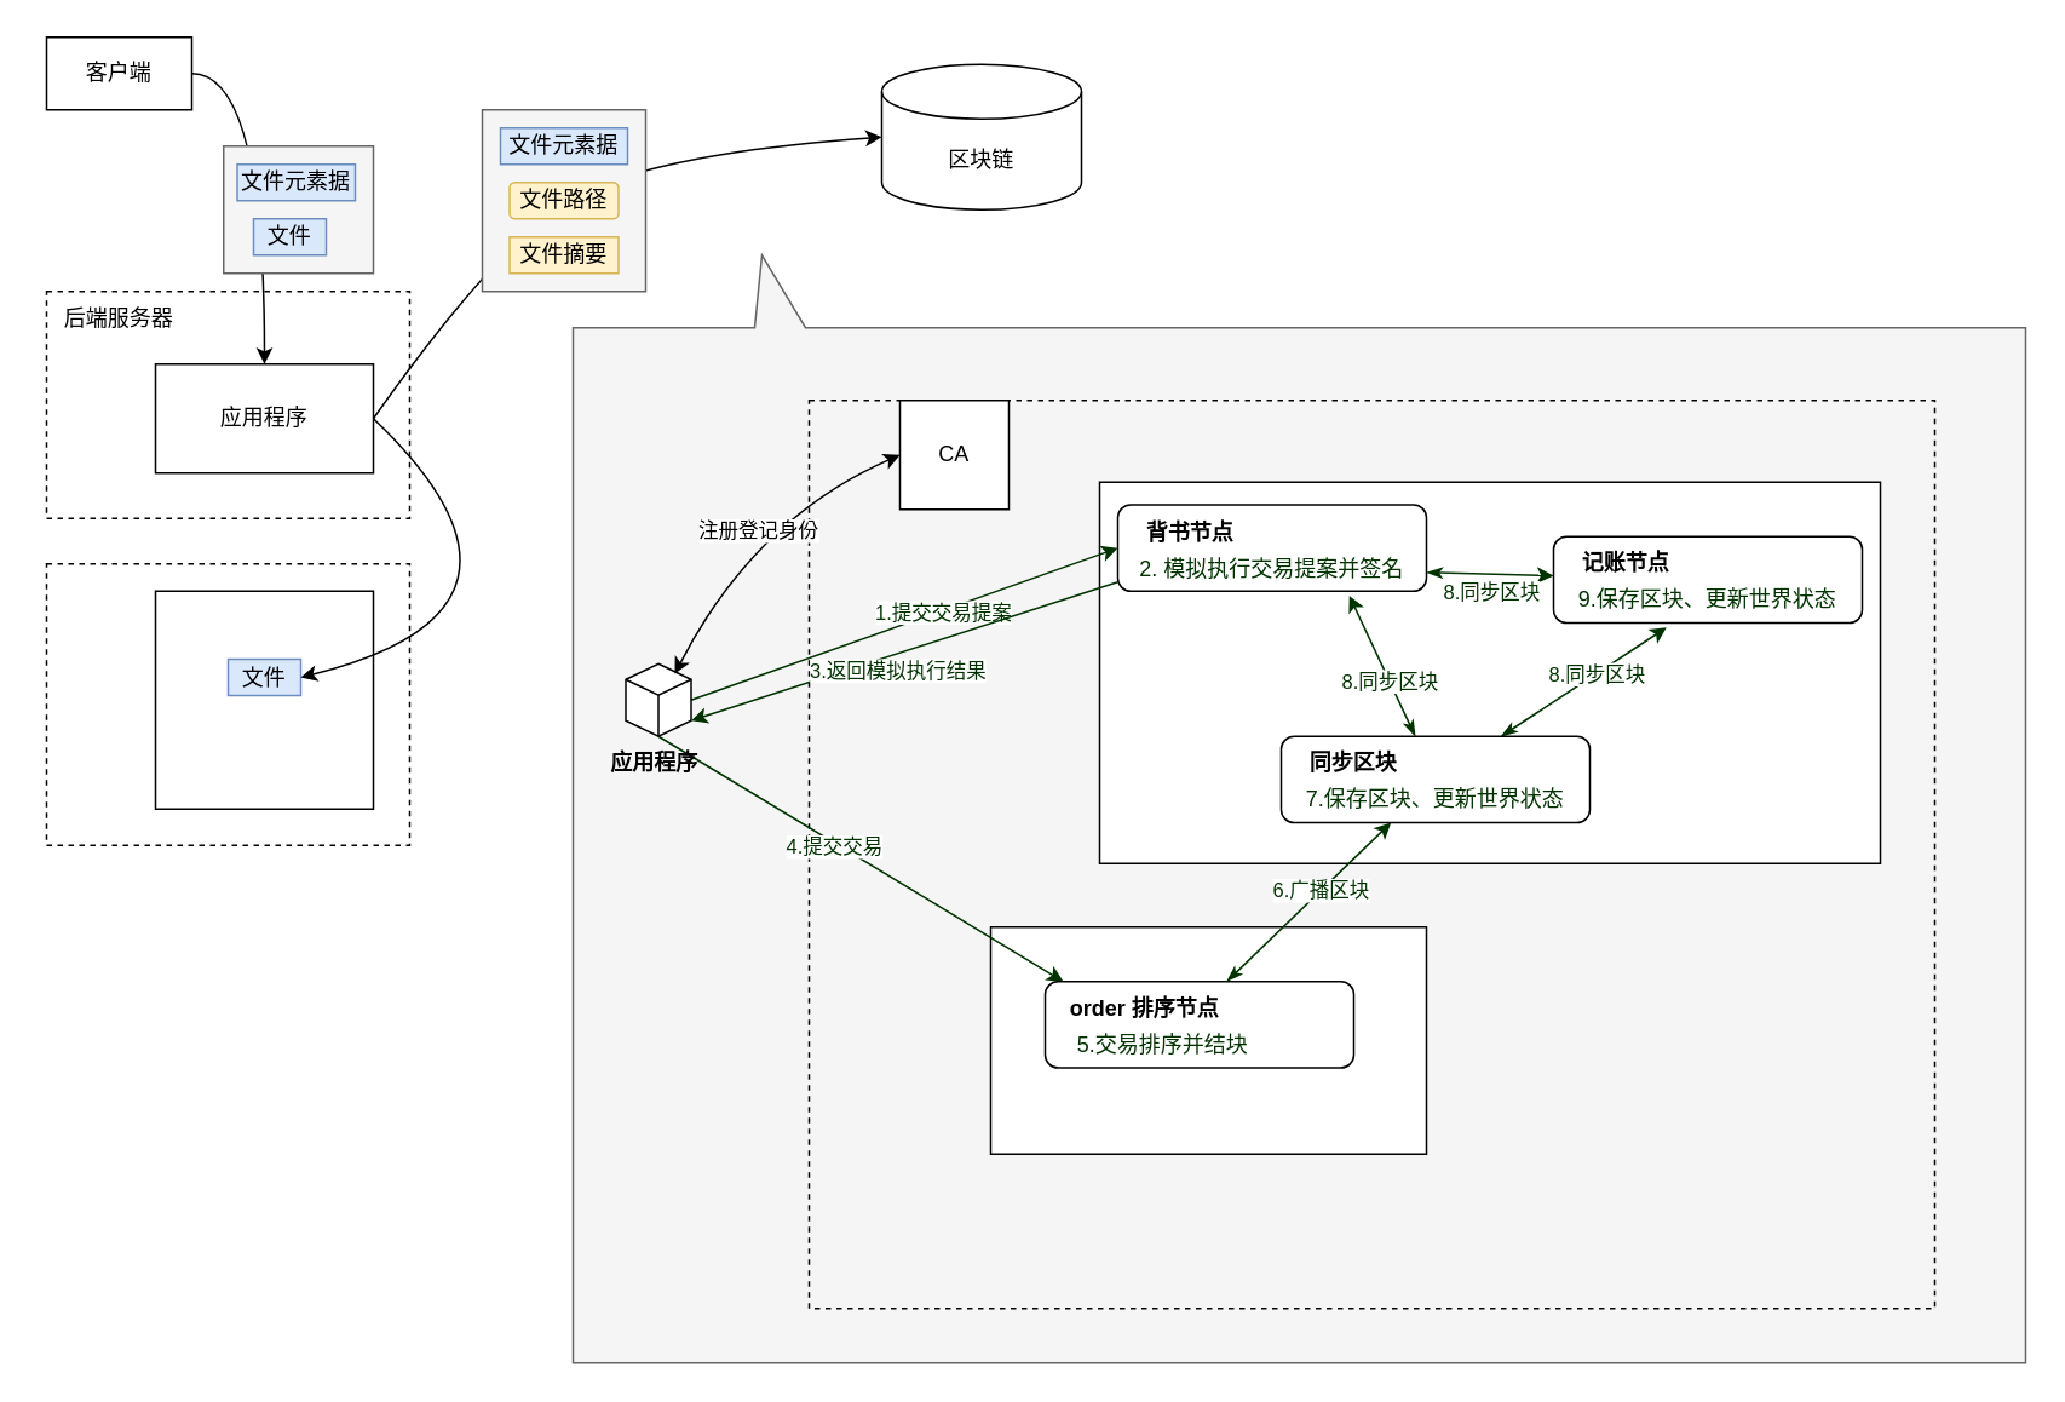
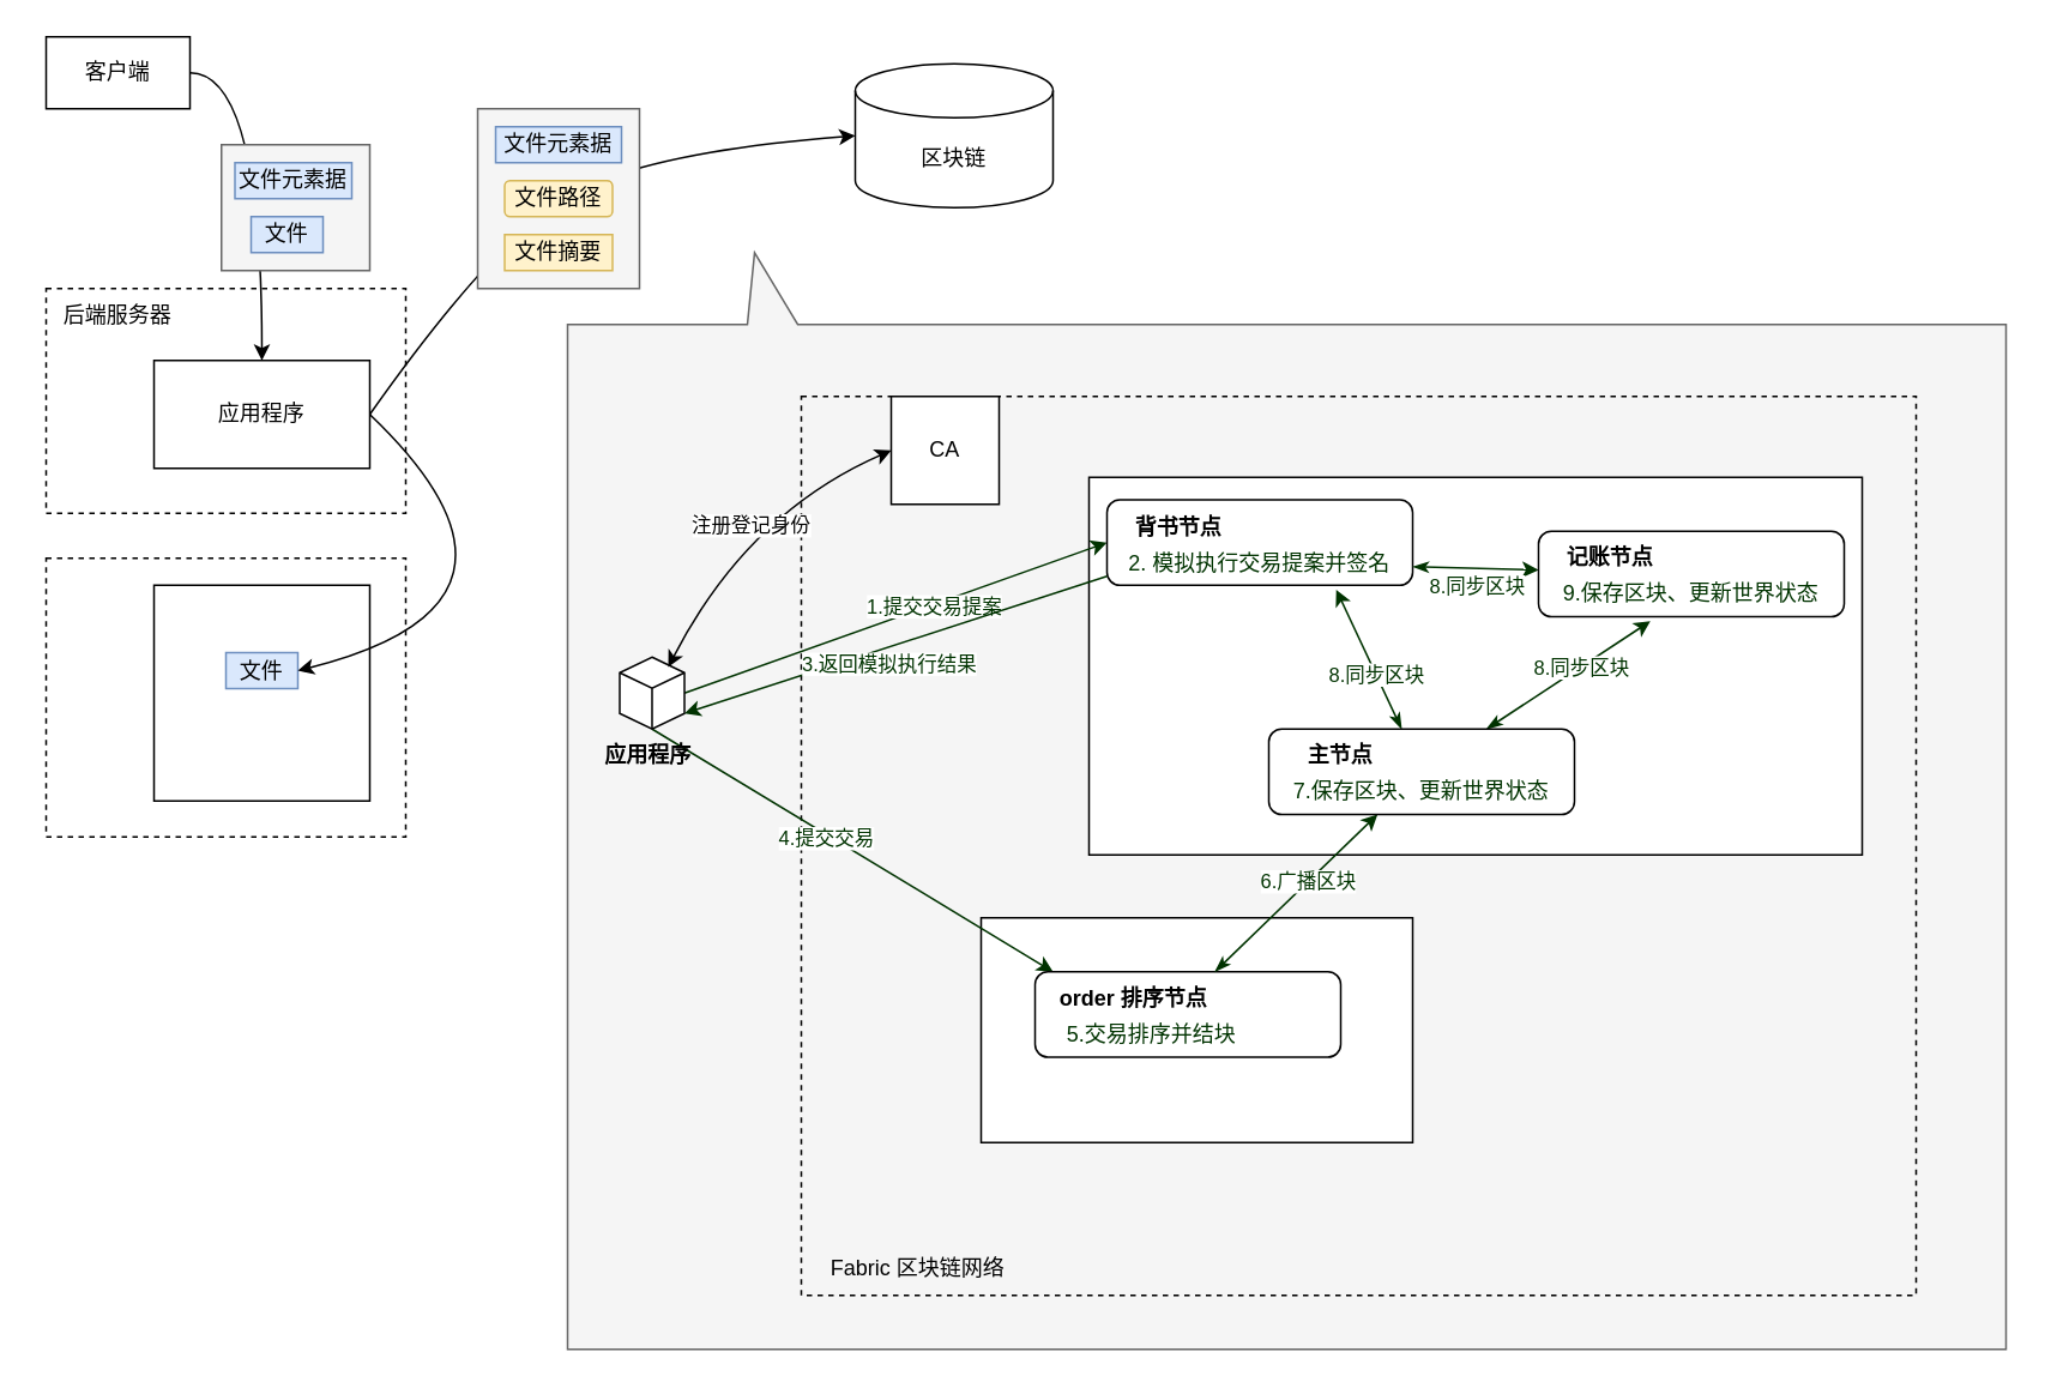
  <mxCell id="0" />
  <mxCell id="1" parent="0" />
  <mxCell id="2" value="" style="shape=callout;whiteSpace=wrap;html=1;perimeter=calloutPerimeter;fontColor=#333333;fillColor=#f5f5f5;rotation=-180;base=28;position2=0.87;size=40;position=0.84;strokeColor=#666666;" vertex="1" parent="1"><mxGeometry x="315" y="140" width="800" height="610" as="geometry" /></mxCell>
  <mxCell id="3" value="" style="rounded=0;whiteSpace=wrap;html=1;fillColor=none;dashed=1;" vertex="1" parent="1"><mxGeometry x="445" y="220" width="620" height="500" as="geometry" /></mxCell>
  <mxCell id="4" value="" style="rounded=0;whiteSpace=wrap;html=1;fontColor=#003300;fillColor=default;" vertex="1" parent="1"><mxGeometry x="545" y="510" width="240" height="125" as="geometry" /></mxCell>
  <mxCell id="5" value="" style="rounded=0;whiteSpace=wrap;html=1;dashed=1;fillColor=none;" vertex="1" parent="1"><mxGeometry x="25" y="160" width="200" height="125" as="geometry" /></mxCell>
  <mxCell id="6" style="edgeStyle=orthogonalEdgeStyle;curved=1;rounded=0;orthogonalLoop=1;jettySize=auto;html=1;exitX=1;exitY=0.5;exitDx=0;exitDy=0;fontSize=12;" parent="1" source="7" target="8" edge="1"><mxGeometry relative="1" as="geometry" /></mxCell>
  <mxCell id="7" value="客户端" style="rounded=0;whiteSpace=wrap;html=1;" parent="1" vertex="1"><mxGeometry x="25" y="20" width="80" height="40" as="geometry" /></mxCell>
  <mxCell id="8" value="应用程序" style="rounded=0;whiteSpace=wrap;html=1;" parent="1" vertex="1"><mxGeometry x="85" y="200" width="120" height="60" as="geometry" /></mxCell>
  <mxCell id="9" value="" style="whiteSpace=wrap;html=1;aspect=fixed;" parent="1" vertex="1"><mxGeometry x="85" y="325" width="120" height="120" as="geometry" /></mxCell>
  <mxCell id="10" value="文件" style="rounded=0;whiteSpace=wrap;html=1;fontSize=12;fillColor=#dae8fc;strokeColor=#6c8ebf;" parent="1" vertex="1"><mxGeometry x="125" y="362.5" width="40" height="20" as="geometry" /></mxCell>
  <mxCell id="11" value="" style="rounded=0;whiteSpace=wrap;html=1;fontSize=12;fillColor=#f5f5f5;fontColor=#333333;strokeColor=#666666;" parent="1" vertex="1"><mxGeometry x="122.5" y="80" width="82.5" height="70" as="geometry" /></mxCell>
  <mxCell id="12" value="文件" style="rounded=0;whiteSpace=wrap;html=1;fontSize=12;fillColor=#dae8fc;strokeColor=#6c8ebf;" parent="1" vertex="1"><mxGeometry x="139" y="120" width="40" height="20" as="geometry" /></mxCell>
  <mxCell id="13" value="文件元素据" style="rounded=0;whiteSpace=wrap;html=1;fontSize=12;fillColor=#dae8fc;strokeColor=#6c8ebf;" parent="1" vertex="1"><mxGeometry x="130" y="90" width="65" height="20" as="geometry" /></mxCell>
  <mxCell id="14" value="后端服务器" style="text;html=1;strokeColor=none;fillColor=none;align=center;verticalAlign=middle;whiteSpace=wrap;rounded=0;fontSize=12;" parent="1" vertex="1"><mxGeometry x="20" y="160" width="90" height="30" as="geometry" /></mxCell>
  <mxCell id="15" value="" style="curved=1;endArrow=classic;html=1;rounded=0;exitX=1;exitY=0.5;exitDx=0;exitDy=0;entryX=1;entryY=0.5;entryDx=0;entryDy=0;" edge="1" parent="1" source="8" target="10"><mxGeometry width="50" height="50" relative="1" as="geometry"><mxPoint x="180" y="335" as="sourcePoint" /><mxPoint x="230" y="285" as="targetPoint" /><Array as="points"><mxPoint x="315" y="335" /></Array></mxGeometry></mxCell>
  <mxCell id="16" value="" style="rounded=0;whiteSpace=wrap;html=1;fillColor=none;dashed=1;" vertex="1" parent="1"><mxGeometry x="25" y="310" width="200" height="155" as="geometry" /></mxCell>
  <mxCell id="17" value="" style="rounded=0;whiteSpace=wrap;html=1;fillColor=default;" vertex="1" parent="1"><mxGeometry x="605" y="265" width="430" height="210" as="geometry" /></mxCell>
  <mxCell id="18" value="CA" style="whiteSpace=wrap;html=1;aspect=fixed;" vertex="1" parent="1"><mxGeometry x="495" y="220" width="60" height="60" as="geometry" /></mxCell>
- <mxCell id="20" value="区块链" style="shape=cylinder3;whiteSpace=wrap;html=1;boundedLbl=1;backgroundOutline=1;size=15;fillColor=default;" vertex="1" parent="1"><mxGeometry x="485" y="35" width="110" height="80" as="geometry" /></mxCell>
+ <mxCell id="19" value="Fabric 区块链网络" style="text;html=1;strokeColor=none;fillColor=none;align=center;verticalAlign=middle;whiteSpace=wrap;rounded=0;fontSize=12;" vertex="1" parent="1"><mxGeometry x="445" y="690" width="130" height="30" as="geometry" /></mxCell>
+ <mxCell id="20" value="区块链" style="shape=cylinder3;whiteSpace=wrap;html=1;boundedLbl=1;backgroundOutline=1;size=15;fillColor=default;" vertex="1" parent="1"><mxGeometry x="475" y="35" width="110" height="80" as="geometry" /></mxCell>
  <mxCell id="21" value="" style="curved=1;endArrow=classic;html=1;rounded=0;exitX=1;exitY=0.5;exitDx=0;exitDy=0;entryX=0;entryY=0.5;entryDx=0;entryDy=0;entryPerimeter=0;" edge="1" parent="1" source="8" target="20"><mxGeometry width="50" height="50" relative="1" as="geometry"><mxPoint x="375" y="245" as="sourcePoint" /><mxPoint x="545" y="205" as="targetPoint" /><Array as="points"><mxPoint x="265" y="145" /><mxPoint x="345" y="85" /></Array></mxGeometry></mxCell>
  <mxCell id="22" value="" style="rounded=0;whiteSpace=wrap;html=1;fontSize=12;fillColor=#f5f5f5;fontColor=#333333;strokeColor=#666666;" parent="1" vertex="1"><mxGeometry x="265" y="60" width="90" height="100" as="geometry" /></mxCell>
  <mxCell id="23" value="文件元素据" style="rounded=0;whiteSpace=wrap;html=1;fontSize=12;fillColor=#dae8fc;strokeColor=#6c8ebf;" parent="1" vertex="1"><mxGeometry x="275" y="70" width="70" height="20" as="geometry" /></mxCell>
  <mxCell id="24" value="文件路径" style="whiteSpace=wrap;html=1;fontSize=12;fillColor=#fff2cc;strokeColor=#d6b656;rounded=1;" parent="1" vertex="1"><mxGeometry x="280" y="100" width="60" height="20" as="geometry" /></mxCell>
  <mxCell id="25" value="文件摘要" style="rounded=0;whiteSpace=wrap;html=1;fontSize=12;fillColor=#fff2cc;strokeColor=#d6b656;" parent="1" vertex="1"><mxGeometry x="280" y="130" width="60" height="20" as="geometry" /></mxCell>
  <mxCell id="26" style="rounded=0;orthogonalLoop=1;jettySize=auto;html=1;exitX=1;exitY=0.5;exitDx=0;exitDy=0;exitPerimeter=0;entryX=0;entryY=0.5;entryDx=0;entryDy=0;fontColor=#FF0080;startArrow=none;startFill=0;strokeColor=#003300;" edge="1" parent="1" source="30" target="34"><mxGeometry relative="1" as="geometry" /></mxCell>
  <mxCell id="27" value="&lt;font color=&quot;#003300&quot;&gt;1.提交交易提案&lt;/font&gt;" style="edgeLabel;html=1;align=center;verticalAlign=middle;resizable=0;points=[];fontColor=#FF0080;" vertex="1" connectable="0" parent="26"><mxGeometry x="0.175" y="-1" relative="1" as="geometry"><mxPoint as="offset" /></mxGeometry></mxCell>
  <mxCell id="28" style="edgeStyle=none;rounded=0;orthogonalLoop=1;jettySize=auto;html=1;exitX=0.5;exitY=1;exitDx=0;exitDy=0;exitPerimeter=0;fontColor=#003300;startArrow=none;startFill=0;strokeColor=#003300;entryX=0;entryY=0;entryDx=0;entryDy=0;" edge="1" parent="1" source="30" target="44"><mxGeometry relative="1" as="geometry"><mxPoint x="575.239" y="534.366" as="targetPoint" /></mxGeometry></mxCell>
  <mxCell id="29" value="4.提交交易" style="edgeLabel;html=1;align=center;verticalAlign=middle;resizable=0;points=[];fontColor=#003300;" vertex="1" connectable="0" parent="28"><mxGeometry x="-0.116" y="-1" relative="1" as="geometry"><mxPoint x="-1" as="offset" /></mxGeometry></mxCell>
  <mxCell id="30" value="" style="html=1;whiteSpace=wrap;shape=isoCube2;backgroundOutline=1;isoAngle=15;" vertex="1" parent="1"><mxGeometry x="344" y="365" width="36" height="40" as="geometry" /></mxCell>
  <mxCell id="31" value="" style="curved=1;endArrow=classic;html=1;rounded=0;exitX=0.75;exitY=0.139;exitDx=0;exitDy=0;exitPerimeter=0;startArrow=classic;startFill=1;entryX=0;entryY=0.5;entryDx=0;entryDy=0;" edge="1" parent="1" source="30" target="18"><mxGeometry width="50" height="50" relative="1" as="geometry"><mxPoint x="545" y="320" as="sourcePoint" /><mxPoint x="595" y="270" as="targetPoint" /><Array as="points"><mxPoint x="415" y="285" /></Array></mxGeometry></mxCell>
  <mxCell id="32" value="注册登记身份" style="edgeLabel;html=1;align=center;verticalAlign=middle;resizable=0;points=[];" vertex="1" connectable="0" parent="31"><mxGeometry x="-0.163" y="2" relative="1" as="geometry"><mxPoint x="12" y="-10" as="offset" /></mxGeometry></mxCell>
  <mxCell id="33" value="应用程序" style="text;html=1;strokeColor=none;fillColor=none;align=center;verticalAlign=middle;whiteSpace=wrap;rounded=0;fontSize=12;fontStyle=1" vertex="1" parent="1"><mxGeometry x="295" y="405" width="130" height="30" as="geometry" /></mxCell>
  <mxCell id="34" value="" style="rounded=1;whiteSpace=wrap;html=1;" vertex="1" parent="1"><mxGeometry x="615" y="277.5" width="170" height="47.5" as="geometry" /></mxCell>
  <mxCell id="35" value="背书节点" style="text;html=1;strokeColor=none;fillColor=none;align=center;verticalAlign=middle;whiteSpace=wrap;rounded=0;fontStyle=1" vertex="1" parent="1"><mxGeometry x="625" y="277.5" width="60" height="30" as="geometry" /></mxCell>
  <mxCell id="36" style="edgeStyle=none;rounded=0;orthogonalLoop=1;jettySize=auto;html=1;exitX=0;exitY=0.75;exitDx=0;exitDy=0;entryX=0;entryY=0;entryDx=36;entryDy=31.357;entryPerimeter=0;fontColor=#003300;startArrow=none;startFill=0;strokeColor=#003300;" edge="1" parent="1" source="40" target="30"><mxGeometry relative="1" as="geometry" /></mxCell>
  <mxCell id="37" value="3.返回模拟执行结果" style="edgeLabel;html=1;align=center;verticalAlign=middle;resizable=0;points=[];fontColor=#003300;" vertex="1" connectable="0" parent="36"><mxGeometry x="0.196" y="2" relative="1" as="geometry"><mxPoint x="19" y="1" as="offset" /></mxGeometry></mxCell>
  <mxCell id="38" style="edgeStyle=none;rounded=0;orthogonalLoop=1;jettySize=auto;html=1;fontColor=#003300;startArrow=classicThin;startFill=1;strokeColor=#003300;" edge="1" parent="1" source="40" target="53"><mxGeometry relative="1" as="geometry" /></mxCell>
  <mxCell id="39" value="8.同步区块" style="edgeLabel;html=1;align=center;verticalAlign=middle;resizable=0;points=[];fontColor=#003300;" vertex="1" connectable="0" parent="38"><mxGeometry x="-0.235" y="1" relative="1" as="geometry"><mxPoint x="8" y="11" as="offset" /></mxGeometry></mxCell>
  <mxCell id="40" value="2. 模拟执行交易提案并签名" style="text;html=1;strokeColor=none;fillColor=none;align=center;verticalAlign=middle;whiteSpace=wrap;rounded=0;fontColor=#003300;" vertex="1" parent="1"><mxGeometry x="615" y="297.5" width="170" height="30" as="geometry" /></mxCell>
  <mxCell id="41" value="" style="rounded=1;whiteSpace=wrap;html=1;" vertex="1" parent="1"><mxGeometry x="575" y="540" width="170" height="47.5" as="geometry" /></mxCell>
  <mxCell id="42" style="edgeStyle=none;rounded=0;orthogonalLoop=1;jettySize=auto;html=1;exitX=1;exitY=0;exitDx=0;exitDy=0;fontColor=#003300;startArrow=classicThin;startFill=1;strokeColor=#003300;" edge="1" parent="1" source="44" target="50"><mxGeometry relative="1" as="geometry" /></mxCell>
  <mxCell id="43" value="6.广播区块" style="edgeLabel;html=1;align=center;verticalAlign=middle;resizable=0;points=[];fontColor=#003300;" vertex="1" connectable="0" parent="42"><mxGeometry x="0.14" y="1" relative="1" as="geometry"><mxPoint as="offset" /></mxGeometry></mxCell>
  <mxCell id="44" value="order 排序节点" style="text;html=1;strokeColor=none;fillColor=none;align=center;verticalAlign=middle;whiteSpace=wrap;rounded=0;fontStyle=1" vertex="1" parent="1"><mxGeometry x="585" y="540" width="90" height="30" as="geometry" /></mxCell>
  <mxCell id="45" value="5.交易排序并结块" style="text;html=1;strokeColor=none;fillColor=none;align=center;verticalAlign=middle;whiteSpace=wrap;rounded=0;fontColor=#003300;" vertex="1" parent="1"><mxGeometry x="555" y="560" width="170" height="30" as="geometry" /></mxCell>
  <mxCell id="46" style="edgeStyle=none;rounded=0;orthogonalLoop=1;jettySize=auto;html=1;fontColor=#003300;startArrow=classicThin;startFill=1;strokeColor=#003300;" edge="1" parent="1" source="50" target="55"><mxGeometry relative="1" as="geometry" /></mxCell>
  <mxCell id="47" value="8.同步区块" style="edgeLabel;html=1;align=center;verticalAlign=middle;resizable=0;points=[];fontColor=#003300;" vertex="1" connectable="0" parent="46"><mxGeometry x="0.154" relative="1" as="geometry"><mxPoint as="offset" /></mxGeometry></mxCell>
  <mxCell id="48" style="edgeStyle=none;rounded=0;orthogonalLoop=1;jettySize=auto;html=1;entryX=0.75;entryY=1;entryDx=0;entryDy=0;fontColor=#003300;startArrow=classicThin;startFill=1;strokeColor=#003300;" edge="1" parent="1" source="50" target="40"><mxGeometry relative="1" as="geometry" /></mxCell>
  <mxCell id="49" value="8.同步区块" style="edgeLabel;html=1;align=center;verticalAlign=middle;resizable=0;points=[];fontColor=#003300;" vertex="1" connectable="0" parent="48"><mxGeometry x="-0.212" relative="1" as="geometry"><mxPoint as="offset" /></mxGeometry></mxCell>
  <mxCell id="50" value="" style="rounded=1;whiteSpace=wrap;html=1;" vertex="1" parent="1"><mxGeometry x="705" y="405" width="170" height="47.5" as="geometry" /></mxCell>
- <mxCell id="51" value="同步区块" style="text;html=1;strokeColor=none;fillColor=none;align=center;verticalAlign=middle;whiteSpace=wrap;rounded=0;fontStyle=1" vertex="1" parent="1"><mxGeometry x="715" y="405" width="60" height="30" as="geometry" /></mxCell>
+ <mxCell id="51" value="主节点" style="text;html=1;strokeColor=none;fillColor=none;align=center;verticalAlign=middle;whiteSpace=wrap;rounded=0;fontStyle=1" vertex="1" parent="1"><mxGeometry x="715" y="405" width="60" height="30" as="geometry" /></mxCell>
  <mxCell id="52" value="7.保存区块、更新世界状态" style="text;html=1;strokeColor=none;fillColor=none;align=center;verticalAlign=middle;whiteSpace=wrap;rounded=0;fontColor=#003300;" vertex="1" parent="1"><mxGeometry x="705" y="425" width="170" height="30" as="geometry" /></mxCell>
  <mxCell id="53" value="" style="rounded=1;whiteSpace=wrap;html=1;" vertex="1" parent="1"><mxGeometry x="855" y="295" width="170" height="47.5" as="geometry" /></mxCell>
  <mxCell id="54" value="记账节点" style="text;html=1;strokeColor=none;fillColor=none;align=center;verticalAlign=middle;whiteSpace=wrap;rounded=0;fontStyle=1" vertex="1" parent="1"><mxGeometry x="865" y="295" width="60" height="30" as="geometry" /></mxCell>
  <mxCell id="55" value="9.保存区块、更新世界状态" style="text;html=1;strokeColor=none;fillColor=none;align=center;verticalAlign=middle;whiteSpace=wrap;rounded=0;fontColor=#003300;" vertex="1" parent="1"><mxGeometry x="855" y="315" width="170" height="30" as="geometry" /></mxCell>
